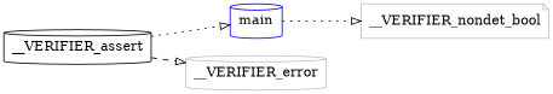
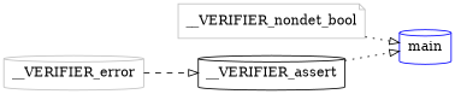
  digraph {
    rankdir=LR
    node [color=grey shape=cylinder]
    edge [arrowhead=onormal style=dotted]
    main [color=blue]
    __VERIFIER_nondet_bool [shape=note]
    __VERIFIER_assert [color=""]
    __VERIFIER_error
-   main -> __VERIFIER_nondet_bool
+   __VERIFIER_nondet_bool -> main
    __VERIFIER_assert -> main
-   __VERIFIER_assert -> __VERIFIER_error [style=dashed]
+   __VERIFIER_error -> __VERIFIER_assert [style=dashed]
  }
